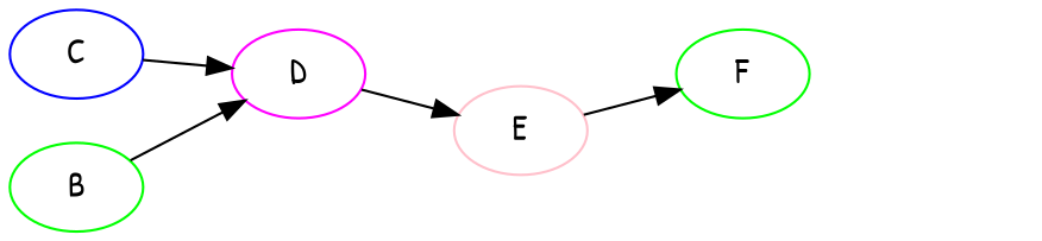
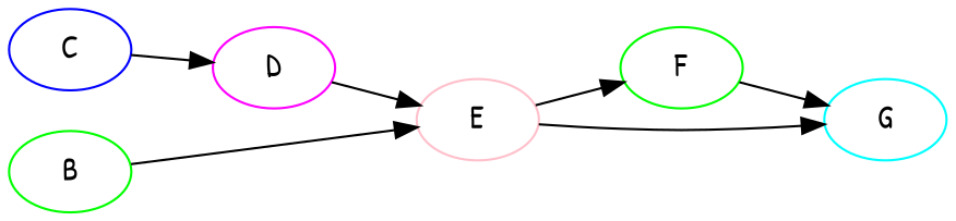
  digraph {
    fontname="Patrick Hand"
    rankdir=LR
    node [fontname="Patrick Hand"]
    edge [fontname="Patrick Hand"]
    B [color=green]
    D [color=magenta]
    C [color=blue]
    E [color=pink]
    F [color=lime]
-   B -> D
+   G [color=cyan]
+   B -> E
    D -> E
    C -> D
    E -> F
+   E -> G
+   F -> G
  }
